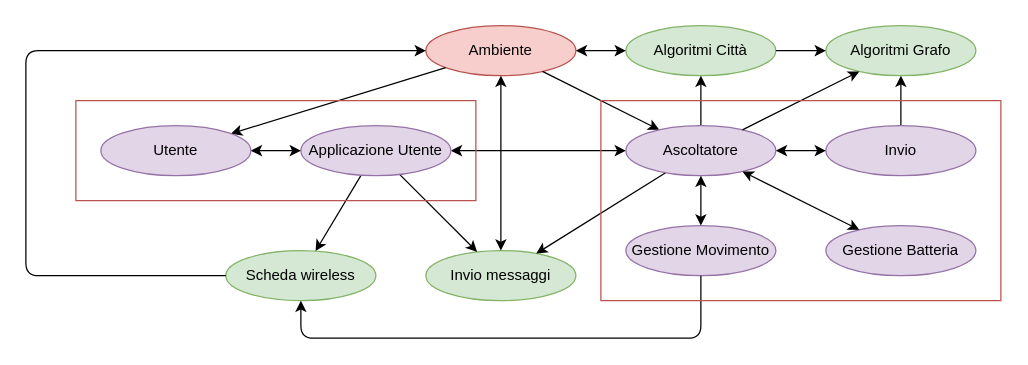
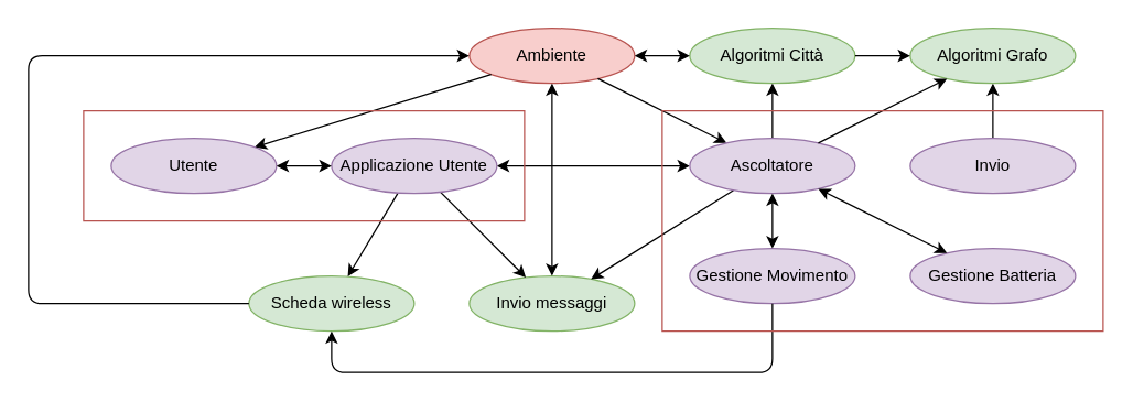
  <mxCell id="0" />
  <mxCell id="1" parent="0" />
  <mxCell id="2" value="Invio messaggi" style="ellipse;whiteSpace=wrap;html=1;fillColor=#d5e8d4;strokeColor=#82b366;" vertex="1" parent="1"><mxGeometry x="340" y="200" width="120" height="40" as="geometry" /></mxCell>
  <mxCell id="3" value="Scheda wireless" style="ellipse;whiteSpace=wrap;html=1;fillColor=#d5e8d4;strokeColor=#82b366;" vertex="1" parent="1"><mxGeometry x="180" y="200" width="120" height="40" as="geometry" /></mxCell>
  <mxCell id="4" value="Ambiente" style="ellipse;whiteSpace=wrap;html=1;fillColor=#f8cecc;strokeColor=#b85450;" vertex="1" parent="1"><mxGeometry x="340" y="20" width="120" height="40" as="geometry" /></mxCell>
  <mxCell id="5" value="Algoritmi Città" style="ellipse;whiteSpace=wrap;html=1;fillColor=#d5e8d4;strokeColor=#82b366;" vertex="1" parent="1"><mxGeometry x="500" y="20" width="120" height="40" as="geometry" /></mxCell>
  <mxCell id="6" value="" style="endArrow=classic;html=1;" edge="1" parent="1" source="4" target="21"><mxGeometry width="50" height="50" relative="1" as="geometry"><mxPoint x="-60" y="140" as="sourcePoint" /><mxPoint x="238.411" y="104.636" as="targetPoint" /></mxGeometry></mxCell>
  <mxCell id="7" value="" style="endArrow=classic;html=1;" edge="1" parent="1" source="22" target="3"><mxGeometry width="50" height="50" relative="1" as="geometry"><mxPoint x="218.974" y="138.974" as="sourcePoint" /><mxPoint x="30" y="350" as="targetPoint" /></mxGeometry></mxCell>
  <mxCell id="8" value="" style="endArrow=classic;html=1;" edge="1" parent="1" source="22" target="2"><mxGeometry width="50" height="50" relative="1" as="geometry"><mxPoint x="236.868" y="135.779" as="sourcePoint" /><mxPoint x="230" y="520" as="targetPoint" /></mxGeometry></mxCell>
  <mxCell id="9" value="" style="endArrow=classic;html=1;" edge="1" parent="1" source="19" target="2"><mxGeometry width="50" height="50" relative="1" as="geometry"><mxPoint x="581.026" y="138.974" as="sourcePoint" /><mxPoint x="460" y="380" as="targetPoint" /></mxGeometry></mxCell>
  <mxCell id="10" value="" style="endArrow=classic;html=1;" edge="1" parent="1" source="20" target="13"><mxGeometry width="50" height="50" relative="1" as="geometry"><mxPoint x="760" y="100" as="sourcePoint" /><mxPoint x="520" y="350" as="targetPoint" /></mxGeometry></mxCell>
  <mxCell id="11" value="" style="endArrow=classic;html=1;" edge="1" parent="1" source="4" target="19"><mxGeometry width="50" height="50" relative="1" as="geometry"><mxPoint x="150" y="130" as="sourcePoint" /><mxPoint x="561.589" y="104.636" as="targetPoint" /></mxGeometry></mxCell>
  <mxCell id="12" value="" style="endArrow=classic;html=1;" edge="1" parent="1" source="3" target="4"><mxGeometry width="50" height="50" relative="1" as="geometry"><mxPoint x="200" y="160" as="sourcePoint" /><mxPoint x="250" y="110" as="targetPoint" /><Array as="points"><mxPoint x="20" y="220" /><mxPoint x="20" y="40" /></Array></mxGeometry></mxCell>
  <mxCell id="13" value="Algoritmi Grafo" style="ellipse;whiteSpace=wrap;html=1;fillColor=#d5e8d4;strokeColor=#82b366;" vertex="1" parent="1"><mxGeometry x="660" y="20" width="120" height="40" as="geometry" /></mxCell>
  <mxCell id="14" value="" style="endArrow=classic;html=1;strokeColor=#000000;" edge="1" parent="1" source="19" target="5"><mxGeometry width="50" height="50" relative="1" as="geometry"><mxPoint x="600" y="100" as="sourcePoint" /><mxPoint x="570" y="310" as="targetPoint" /></mxGeometry></mxCell>
  <mxCell id="15" value="" style="endArrow=classic;html=1;strokeColor=#000000;" edge="1" parent="1" source="5" target="13"><mxGeometry width="50" height="50" relative="1" as="geometry"><mxPoint x="470" y="90" as="sourcePoint" /><mxPoint x="520" y="40" as="targetPoint" /></mxGeometry></mxCell>
  <mxCell id="16" value="" style="endArrow=classic;startArrow=classic;html=1;" edge="1" parent="1" source="2" target="4"><mxGeometry width="50" height="50" relative="1" as="geometry"><mxPoint x="410" y="160" as="sourcePoint" /><mxPoint x="460" y="110" as="targetPoint" /></mxGeometry></mxCell>
  <mxCell id="17" value="" style="endArrow=classic;startArrow=classic;html=1;" edge="1" parent="1" source="4" target="5"><mxGeometry width="50" height="50" relative="1" as="geometry"><mxPoint x="500" y="40" as="sourcePoint" /><mxPoint x="550" y="-10" as="targetPoint" /></mxGeometry></mxCell>
  <mxCell id="18" value="" style="endArrow=classic;startArrow=classic;html=1;" edge="1" parent="1" source="22" target="19"><mxGeometry width="50" height="50" relative="1" as="geometry"><mxPoint x="260" y="120" as="sourcePoint" /><mxPoint x="540" y="120" as="targetPoint" /></mxGeometry></mxCell>
  <mxCell id="19" value="Ascoltatore" style="ellipse;whiteSpace=wrap;html=1;fillColor=#e1d5e7;strokeColor=#9673a6;" vertex="1" parent="1"><mxGeometry x="500" y="100" width="120" height="40" as="geometry" /></mxCell>
  <mxCell id="20" value="Invio" style="ellipse;whiteSpace=wrap;html=1;fillColor=#e1d5e7;strokeColor=#9673a6;" vertex="1" parent="1"><mxGeometry x="660" y="100" width="120" height="40" as="geometry" /></mxCell>
  <mxCell id="21" value="Utente" style="ellipse;whiteSpace=wrap;html=1;fillColor=#e1d5e7;strokeColor=#9673a6;" vertex="1" parent="1"><mxGeometry x="80" y="100" width="120" height="40" as="geometry" /></mxCell>
  <mxCell id="22" value="Applicazione Utente" style="ellipse;whiteSpace=wrap;html=1;fillColor=#e1d5e7;strokeColor=#9673a6;" vertex="1" parent="1"><mxGeometry x="240" y="100" width="120" height="40" as="geometry" /></mxCell>
  <mxCell id="23" value="" style="rounded=0;whiteSpace=wrap;html=1;fillColor=none;strokeColor=#b85450;" vertex="1" parent="1"><mxGeometry x="60" y="80" width="320" height="80" as="geometry" /></mxCell>
- <mxCell id="24" value="" style="endArrow=classic;startArrow=classic;html=1;" edge="1" parent="1" source="19" target="20"><mxGeometry width="50" height="50" relative="1" as="geometry"><mxPoint x="590" y="210" as="sourcePoint" /><mxPoint x="640" y="160" as="targetPoint" /></mxGeometry></mxCell>
  <mxCell id="25" value="" style="endArrow=classic;html=1;" edge="1" parent="1" source="19" target="13"><mxGeometry width="50" height="50" relative="1" as="geometry"><mxPoint x="660" y="290" as="sourcePoint" /><mxPoint x="710" y="240" as="targetPoint" /></mxGeometry></mxCell>
  <mxCell id="26" value="" style="endArrow=classic;startArrow=classic;html=1;" edge="1" parent="1" source="21" target="22"><mxGeometry width="50" height="50" relative="1" as="geometry"><mxPoint x="140" y="220" as="sourcePoint" /><mxPoint x="190" y="170" as="targetPoint" /></mxGeometry></mxCell>
  <mxCell id="27" value="Gestione Batteria" style="ellipse;whiteSpace=wrap;html=1;fillColor=#e1d5e7;strokeColor=#9673a6;" vertex="1" parent="1"><mxGeometry x="660" y="180" width="120" height="40" as="geometry" /></mxCell>
  <mxCell id="28" value="Gestione Movimento" style="ellipse;whiteSpace=wrap;html=1;fillColor=#e1d5e7;strokeColor=#9673a6;" vertex="1" parent="1"><mxGeometry x="500" y="180" width="120" height="40" as="geometry" /></mxCell>
  <mxCell id="29" value="" style="endArrow=classic;startArrow=classic;html=1;strokeColor=#000000;" edge="1" parent="1" source="28" target="19"><mxGeometry width="50" height="50" relative="1" as="geometry"><mxPoint x="550" y="310" as="sourcePoint" /><mxPoint x="600" y="260" as="targetPoint" /></mxGeometry></mxCell>
  <mxCell id="30" value="" style="endArrow=classic;startArrow=classic;html=1;strokeColor=#000000;" edge="1" parent="1" source="27" target="19"><mxGeometry width="50" height="50" relative="1" as="geometry"><mxPoint x="650" y="330" as="sourcePoint" /><mxPoint x="700" y="280" as="targetPoint" /></mxGeometry></mxCell>
  <mxCell id="31" value="" style="endArrow=classic;html=1;strokeColor=#000000;" edge="1" parent="1" source="28" target="3"><mxGeometry width="50" height="50" relative="1" as="geometry"><mxPoint x="500" y="320" as="sourcePoint" /><mxPoint x="550" y="270" as="targetPoint" /><Array as="points"><mxPoint x="560" y="270" /><mxPoint x="240" y="270" /></Array></mxGeometry></mxCell>
  <mxCell id="32" value="" style="rounded=0;whiteSpace=wrap;html=1;fillColor=none;strokeColor=#b85450;" vertex="1" parent="1"><mxGeometry x="480" y="80" width="320" height="160" as="geometry" /></mxCell>
